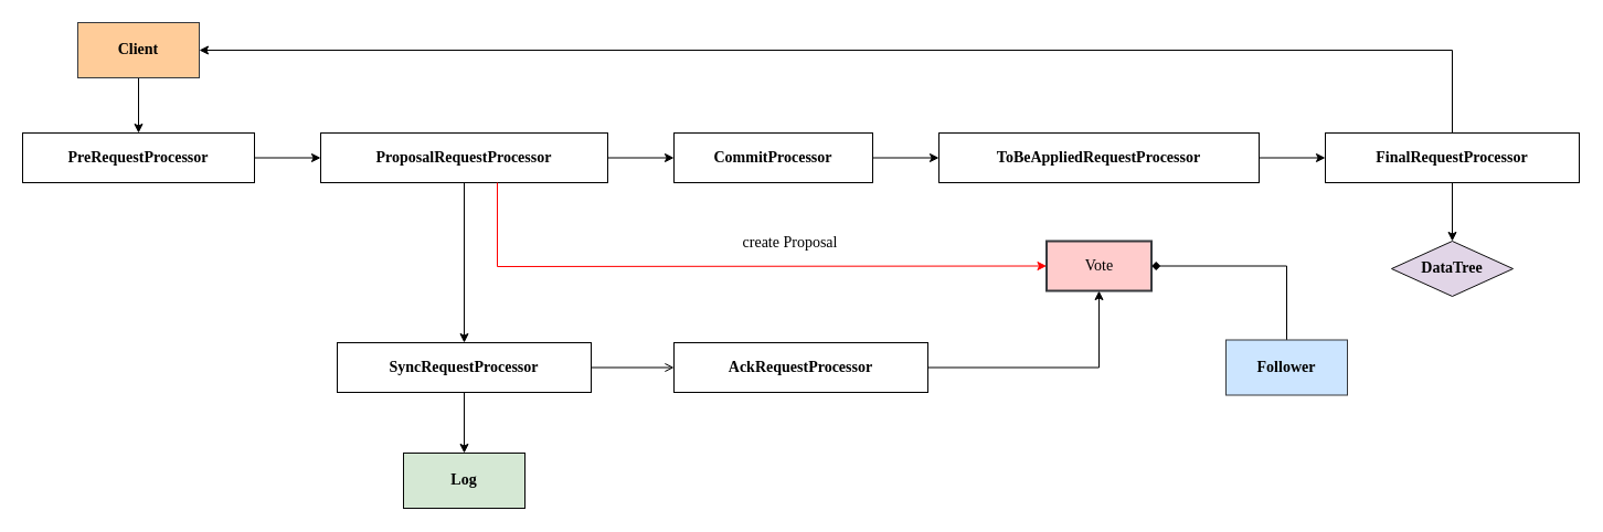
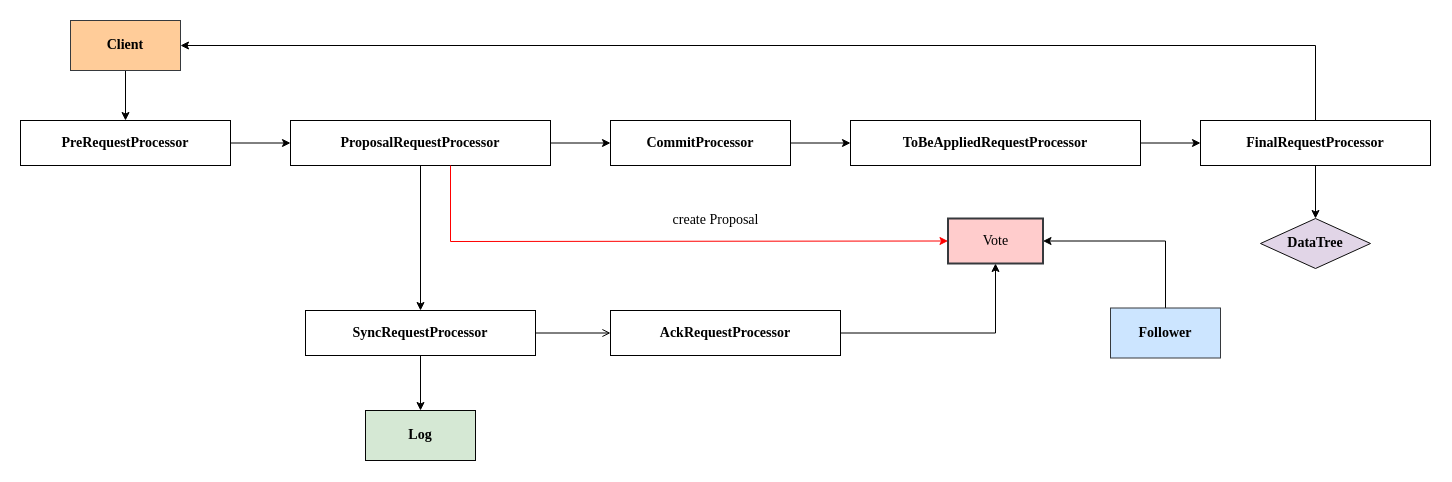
  <mxCell id="0" />
  <mxCell id="1" parent="0" />
  <mxCell id="2" style="edgeStyle=orthogonalEdgeStyle;rounded=0;orthogonalLoop=1;jettySize=auto;html=1;exitX=0.5;exitY=1;exitDx=0;exitDy=0;" edge="1" parent="1" source="3" target="5"><mxGeometry relative="1" as="geometry" /></mxCell>
  <mxCell id="3" value="&lt;b&gt;&lt;font style=&quot;font-size: 14px;&quot; face=&quot;Verdana&quot;&gt;Client&lt;/font&gt;&lt;/b&gt;" style="rounded=0;whiteSpace=wrap;html=1;fillColor=#ffcc99;strokeColor=#36393d;" vertex="1" parent="1"><mxGeometry x="70" y="20" width="110" height="50" as="geometry" /></mxCell>
  <mxCell id="4" style="edgeStyle=orthogonalEdgeStyle;rounded=0;orthogonalLoop=1;jettySize=auto;html=1;exitX=1;exitY=0.5;exitDx=0;exitDy=0;entryX=0;entryY=0.5;entryDx=0;entryDy=0;" edge="1" parent="1" source="5" target="8"><mxGeometry relative="1" as="geometry" /></mxCell>
  <mxCell id="5" value="&lt;b&gt;&lt;font style=&quot;font-size: 14px;&quot; face=&quot;Verdana&quot;&gt;PreRequestProcessor&lt;/font&gt;&lt;/b&gt;" style="rounded=0;whiteSpace=wrap;html=1;" vertex="1" parent="1"><mxGeometry x="20" y="120" width="210" height="45" as="geometry" /></mxCell>
  <mxCell id="6" style="edgeStyle=orthogonalEdgeStyle;rounded=0;orthogonalLoop=1;jettySize=auto;html=1;exitX=1;exitY=0.5;exitDx=0;exitDy=0;" edge="1" parent="1" source="8" target="10"><mxGeometry relative="1" as="geometry" /></mxCell>
  <mxCell id="7" style="edgeStyle=orthogonalEdgeStyle;rounded=0;orthogonalLoop=1;jettySize=auto;html=1;exitX=0.5;exitY=1;exitDx=0;exitDy=0;entryX=0.5;entryY=0;entryDx=0;entryDy=0;" edge="1" parent="1" source="8" target="18"><mxGeometry relative="1" as="geometry" /></mxCell>
  <mxCell id="8" value="&lt;b&gt;&lt;font style=&quot;font-size: 14px;&quot; face=&quot;Verdana&quot;&gt;ProposalRequestProcessor&lt;/font&gt;&lt;/b&gt;" style="rounded=0;whiteSpace=wrap;html=1;" vertex="1" parent="1"><mxGeometry x="290" y="120" width="260" height="45" as="geometry" /></mxCell>
  <mxCell id="9" style="edgeStyle=orthogonalEdgeStyle;rounded=0;orthogonalLoop=1;jettySize=auto;html=1;exitX=1;exitY=0.5;exitDx=0;exitDy=0;entryX=0;entryY=0.5;entryDx=0;entryDy=0;" edge="1" parent="1" source="10" target="12"><mxGeometry relative="1" as="geometry" /></mxCell>
  <mxCell id="10" value="&lt;b&gt;&lt;font style=&quot;font-size: 14px;&quot; face=&quot;Verdana&quot;&gt;CommitProcessor&lt;/font&gt;&lt;/b&gt;" style="rounded=0;whiteSpace=wrap;html=1;" vertex="1" parent="1"><mxGeometry x="610" y="120" width="180" height="45" as="geometry" /></mxCell>
  <mxCell id="11" style="edgeStyle=orthogonalEdgeStyle;rounded=0;orthogonalLoop=1;jettySize=auto;html=1;exitX=1;exitY=0.5;exitDx=0;exitDy=0;" edge="1" parent="1" source="12" target="15"><mxGeometry relative="1" as="geometry" /></mxCell>
  <mxCell id="12" value="&lt;b&gt;&lt;font style=&quot;font-size: 14px;&quot; face=&quot;Verdana&quot;&gt;ToBeAppliedRequestProcessor&lt;/font&gt;&lt;/b&gt;" style="rounded=0;whiteSpace=wrap;html=1;" vertex="1" parent="1"><mxGeometry x="850" y="120" width="290" height="45" as="geometry" /></mxCell>
  <mxCell id="13" style="edgeStyle=orthogonalEdgeStyle;rounded=0;orthogonalLoop=1;jettySize=auto;html=1;exitX=0.5;exitY=1;exitDx=0;exitDy=0;entryX=0.5;entryY=0;entryDx=0;entryDy=0;" edge="1" parent="1" source="15" target="27"><mxGeometry relative="1" as="geometry" /></mxCell>
  <mxCell id="14" style="edgeStyle=orthogonalEdgeStyle;rounded=0;orthogonalLoop=1;jettySize=auto;html=1;exitX=0.5;exitY=0;exitDx=0;exitDy=0;entryX=1;entryY=0.5;entryDx=0;entryDy=0;" edge="1" parent="1" source="15" target="3"><mxGeometry relative="1" as="geometry" /></mxCell>
  <mxCell id="15" value="&lt;b&gt;&lt;font style=&quot;font-size: 14px;&quot; face=&quot;Verdana&quot;&gt;FinalRequestProcessor&lt;/font&gt;&lt;/b&gt;" style="rounded=0;whiteSpace=wrap;html=1;" vertex="1" parent="1"><mxGeometry x="1200" y="120" width="230" height="45" as="geometry" /></mxCell>
  <mxCell id="16" style="edgeStyle=orthogonalEdgeStyle;rounded=0;orthogonalLoop=1;jettySize=auto;html=1;exitX=1;exitY=0.5;exitDx=0;exitDy=0;entryX=0;entryY=0.5;entryDx=0;entryDy=0;endArrow=open;" edge="1" parent="1" source="18" target="20"><mxGeometry relative="1" as="geometry" /></mxCell>
  <mxCell id="17" style="edgeStyle=orthogonalEdgeStyle;rounded=0;orthogonalLoop=1;jettySize=auto;html=1;exitX=0.5;exitY=1;exitDx=0;exitDy=0;entryX=0.5;entryY=0;entryDx=0;entryDy=0;" edge="1" parent="1" source="18" target="26"><mxGeometry relative="1" as="geometry" /></mxCell>
  <mxCell id="18" value="&lt;b&gt;&lt;font style=&quot;font-size: 14px;&quot; face=&quot;Verdana&quot;&gt;SyncRequestProcessor&lt;/font&gt;&lt;/b&gt;" style="rounded=0;whiteSpace=wrap;html=1;" vertex="1" parent="1"><mxGeometry x="305" y="310" width="230" height="45" as="geometry" /></mxCell>
  <mxCell id="19" style="edgeStyle=orthogonalEdgeStyle;rounded=0;orthogonalLoop=1;jettySize=auto;html=1;exitX=1;exitY=0.5;exitDx=0;exitDy=0;entryX=0.5;entryY=1;entryDx=0;entryDy=0;" edge="1" parent="1" source="20" target="21"><mxGeometry relative="1" as="geometry" /></mxCell>
  <mxCell id="20" value="&lt;b&gt;&lt;font style=&quot;font-size: 14px;&quot; face=&quot;Verdana&quot;&gt;AckRequestProcessor&lt;/font&gt;&lt;/b&gt;" style="rounded=0;whiteSpace=wrap;html=1;" vertex="1" parent="1"><mxGeometry x="610" y="310" width="230" height="45" as="geometry" /></mxCell>
  <mxCell id="21" value="&lt;font style=&quot;font-size: 14px;&quot; face=&quot;Verdana&quot;&gt;Vote&lt;/font&gt;" style="rounded=0;whiteSpace=wrap;html=1;fillColor=#ffcccc;strokeColor=#36393d;strokeWidth=2;" vertex="1" parent="1"><mxGeometry x="947.5" y="218" width="95" height="45" as="geometry" /></mxCell>
  <mxCell id="22" value="" style="endArrow=classic;html=1;rounded=0;entryX=0;entryY=0.5;entryDx=0;entryDy=0;strokeColor=#FF0000;" edge="1" parent="1"><mxGeometry width="50" height="50" relative="1" as="geometry"><mxPoint x="450" y="165" as="sourcePoint" /><mxPoint x="947.5" y="240.5" as="targetPoint" /><Array as="points"><mxPoint x="450" y="241" /></Array></mxGeometry></mxCell>
  <mxCell id="23" value="&lt;font style=&quot;font-size: 14px;&quot; face=&quot;Verdana&quot;&gt;create Proposal&lt;/font&gt;" style="text;html=1;align=center;verticalAlign=middle;resizable=0;points=[];autosize=1;strokeColor=none;fillColor=none;" vertex="1" parent="1"><mxGeometry x="650" y="205" width="130" height="30" as="geometry" /></mxCell>
- <mxCell id="24" style="edgeStyle=orthogonalEdgeStyle;rounded=0;orthogonalLoop=1;jettySize=auto;html=1;exitX=0.5;exitY=0;exitDx=0;exitDy=0;entryX=1;entryY=0.5;entryDx=0;entryDy=0;endArrow=diamond;" edge="1" parent="1" source="25" target="21"><mxGeometry relative="1" as="geometry" /></mxCell>
+ <mxCell id="24" style="edgeStyle=orthogonalEdgeStyle;rounded=0;orthogonalLoop=1;jettySize=auto;html=1;exitX=0.5;exitY=0;exitDx=0;exitDy=0;entryX=1;entryY=0.5;entryDx=0;entryDy=0;" edge="1" parent="1" source="25" target="21"><mxGeometry relative="1" as="geometry" /></mxCell>
  <mxCell id="25" value="&lt;b&gt;&lt;font style=&quot;font-size: 14px;&quot; face=&quot;Verdana&quot;&gt;Follower&lt;/font&gt;&lt;/b&gt;" style="rounded=0;whiteSpace=wrap;html=1;fillColor=#cce5ff;strokeColor=#36393d;" vertex="1" parent="1"><mxGeometry x="1110" y="307.5" width="110" height="50" as="geometry" /></mxCell>
  <mxCell id="26" value="&lt;b&gt;&lt;font style=&quot;font-size: 14px;&quot; face=&quot;Verdana&quot;&gt;Log&lt;/font&gt;&lt;/b&gt;" style="rounded=0;whiteSpace=wrap;html=1;fillColor=#d5e8d4;strokeColor=#050505;" vertex="1" parent="1"><mxGeometry x="365" y="410" width="110" height="50" as="geometry" /></mxCell>
  <mxCell id="27" value="&lt;b&gt;&lt;font style=&quot;font-size: 14px;&quot; face=&quot;Verdana&quot;&gt;DataTree&lt;/font&gt;&lt;/b&gt;" style="rhombus;whiteSpace=wrap;html=1;fillColor=#e1d5e7;strokeColor=#0d0d0d;" vertex="1" parent="1"><mxGeometry x="1260" y="218" width="110" height="50" as="geometry" /></mxCell>
